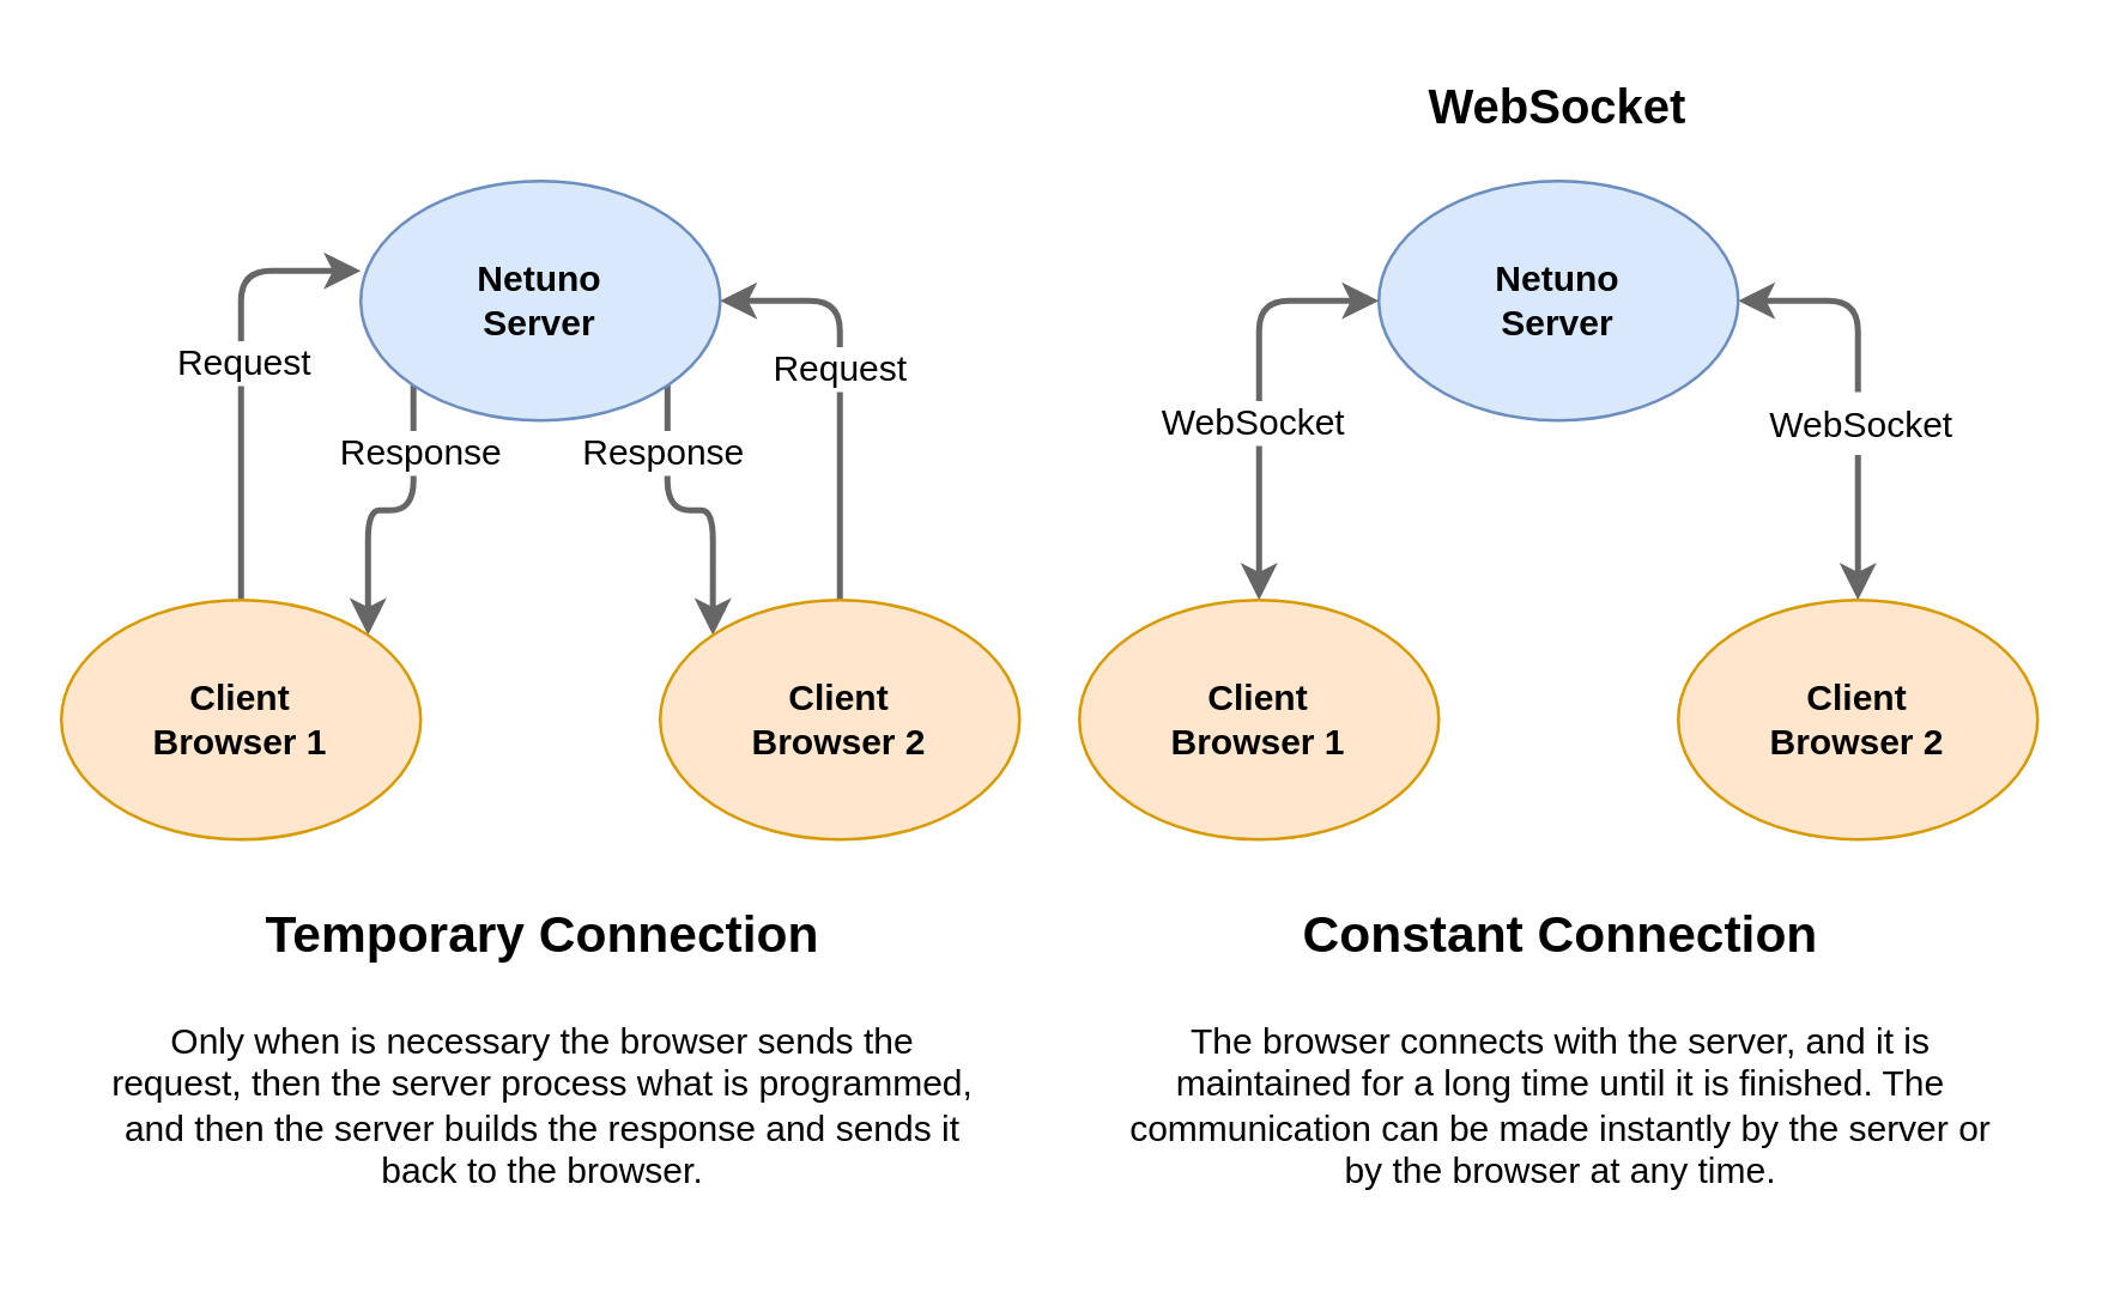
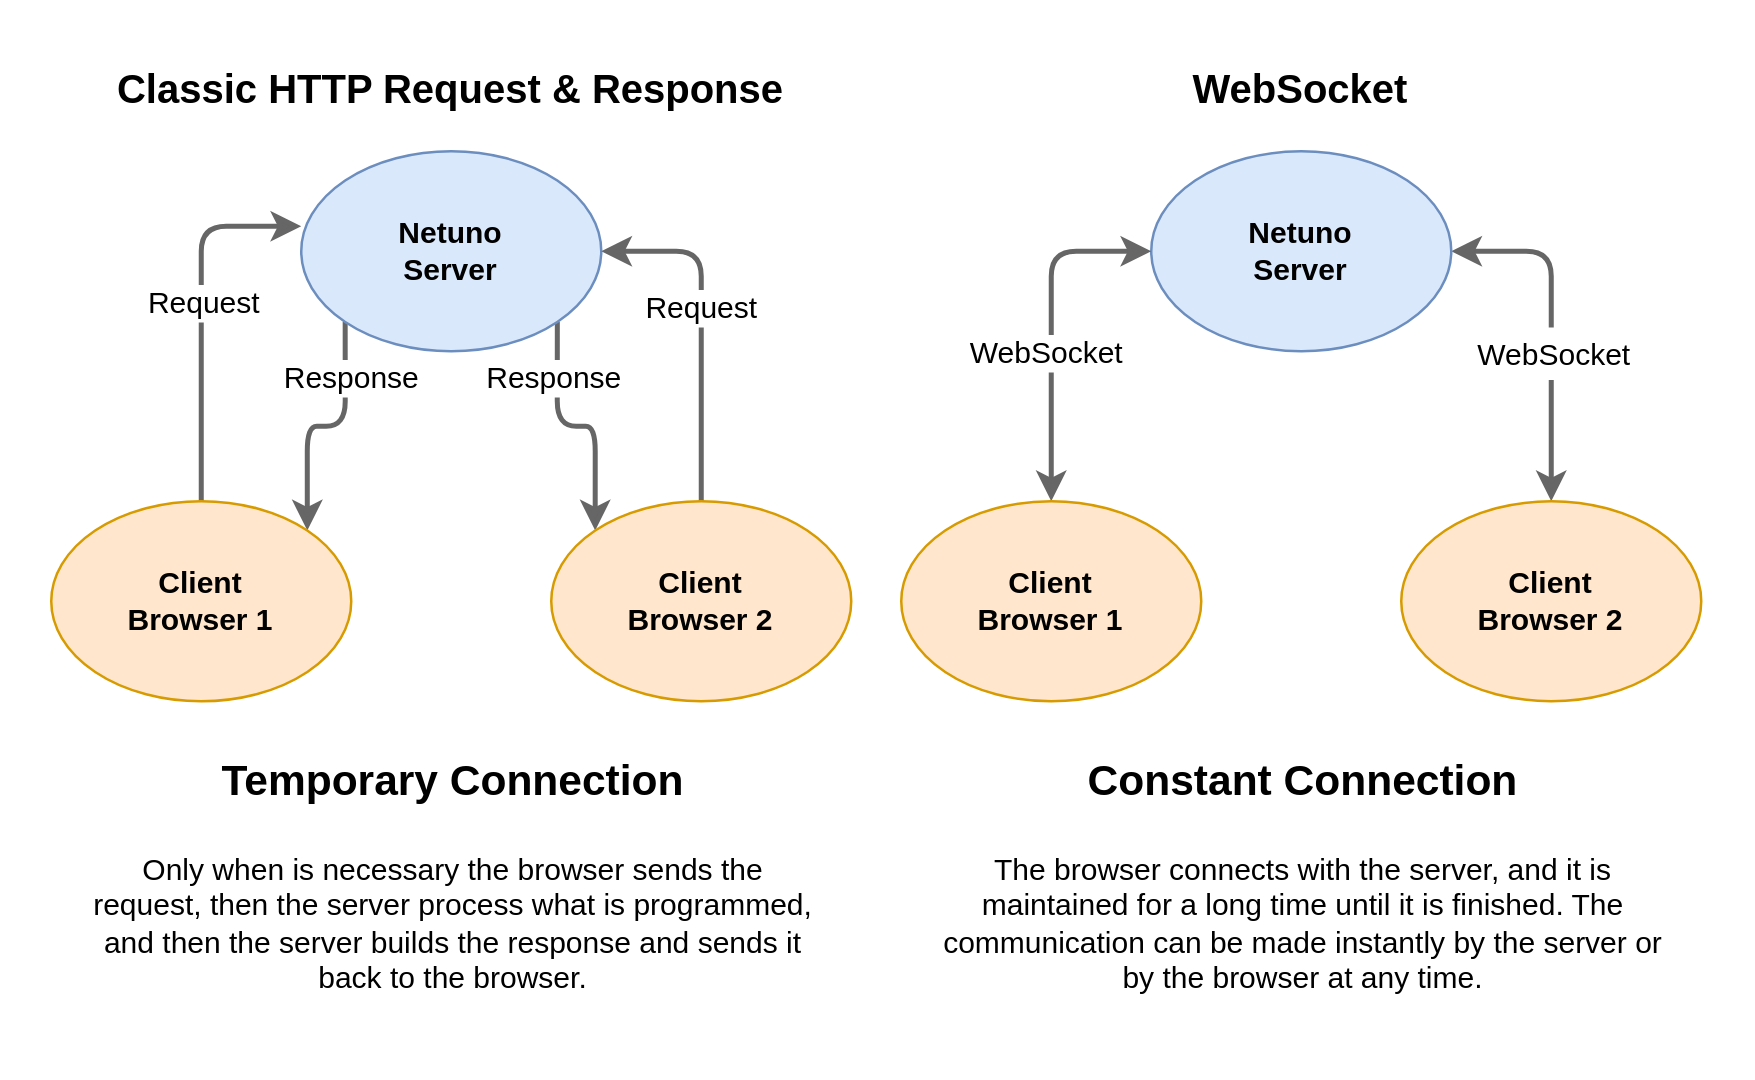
  <mxCell id="0" />
  <mxCell id="1" parent="0" />
  <mxCell id="2" style="edgeStyle=orthogonalEdgeStyle;rounded=1;orthogonalLoop=1;jettySize=auto;html=1;entryX=1;entryY=0;entryDx=0;entryDy=0;fontSize=16;exitX=0;exitY=1;exitDx=0;exitDy=0;fillColor=#f5f5f5;strokeColor=#666666;strokeWidth=2;" edge="1" parent="1" source="6" target="9"><mxGeometry relative="1" as="geometry" /></mxCell>
  <mxCell id="3" value="Response" style="edgeLabel;html=1;align=center;verticalAlign=middle;resizable=0;points=[];fontSize=12;" vertex="1" connectable="0" parent="2"><mxGeometry x="-0.21" y="-5" relative="1" as="geometry"><mxPoint x="7" y="-17" as="offset" /></mxGeometry></mxCell>
  <mxCell id="4" style="edgeStyle=orthogonalEdgeStyle;rounded=1;orthogonalLoop=1;jettySize=auto;html=1;entryX=0;entryY=0;entryDx=0;entryDy=0;fontSize=16;exitX=1;exitY=1;exitDx=0;exitDy=0;fillColor=#f5f5f5;strokeColor=#666666;strokeWidth=2;" edge="1" parent="1" source="6" target="12"><mxGeometry relative="1" as="geometry" /></mxCell>
  <mxCell id="5" value="Response" style="edgeLabel;html=1;align=center;verticalAlign=middle;resizable=0;points=[];fontSize=12;" vertex="1" connectable="0" parent="4"><mxGeometry x="-0.282" y="3" relative="1" as="geometry"><mxPoint x="-5" y="-13" as="offset" /></mxGeometry></mxCell>
  <mxCell id="6" value="Netuno&lt;br&gt;Server" style="ellipse;whiteSpace=wrap;html=1;fillColor=#dae8fc;strokeColor=#6c8ebf;fontStyle=1" vertex="1" parent="1"><mxGeometry x="120" y="60" width="120" height="80" as="geometry" /></mxCell>
  <mxCell id="7" style="edgeStyle=orthogonalEdgeStyle;rounded=1;orthogonalLoop=1;jettySize=auto;html=1;entryX=0;entryY=0.375;entryDx=0;entryDy=0;entryPerimeter=0;fontSize=16;fillColor=#f5f5f5;strokeColor=#666666;strokeWidth=2;" edge="1" parent="1" source="9" target="6"><mxGeometry relative="1" as="geometry" /></mxCell>
  <mxCell id="8" value="Request" style="edgeLabel;html=1;align=center;verticalAlign=middle;resizable=0;points=[];fontSize=12;" vertex="1" connectable="0" parent="7"><mxGeometry x="-0.251" y="-4" relative="1" as="geometry"><mxPoint x="-4" y="-24" as="offset" /></mxGeometry></mxCell>
  <mxCell id="9" value="Client&lt;br&gt;Browser 1" style="ellipse;whiteSpace=wrap;html=1;fillColor=#ffe6cc;strokeColor=#d79b00;fontStyle=1" vertex="1" parent="1"><mxGeometry x="20" y="200" width="120" height="80" as="geometry" /></mxCell>
  <mxCell id="10" style="edgeStyle=orthogonalEdgeStyle;rounded=1;orthogonalLoop=1;jettySize=auto;html=1;entryX=1;entryY=0.5;entryDx=0;entryDy=0;fontSize=16;fillColor=#f5f5f5;strokeColor=#666666;strokeWidth=2;" edge="1" parent="1" source="12" target="6"><mxGeometry relative="1" as="geometry" /></mxCell>
  <mxCell id="11" value="Request" style="edgeLabel;html=1;align=center;verticalAlign=middle;resizable=0;points=[];fontSize=12;" vertex="1" connectable="0" parent="10"><mxGeometry x="0.114" y="1" relative="1" as="geometry"><mxPoint as="offset" /></mxGeometry></mxCell>
  <mxCell id="12" value="Client&lt;br&gt;Browser 2" style="ellipse;whiteSpace=wrap;html=1;fillColor=#ffe6cc;strokeColor=#d79b00;fontStyle=1" vertex="1" parent="1"><mxGeometry x="220" y="200" width="120" height="80" as="geometry" /></mxCell>
  <mxCell id="13" style="edgeStyle=orthogonalEdgeStyle;rounded=1;orthogonalLoop=1;jettySize=auto;html=1;entryX=0.5;entryY=0;entryDx=0;entryDy=0;fontSize=12;startArrow=classic;startFill=1;strokeWidth=2;exitX=1;exitY=0.5;exitDx=0;exitDy=0;fillColor=#f5f5f5;strokeColor=#666666;" edge="1" parent="1" source="15" target="19"><mxGeometry relative="1" as="geometry" /></mxCell>
  <mxCell id="14" value="&lt;span style=&quot;font-size: 12px&quot;&gt;WebSocket&lt;/span&gt;" style="edgeLabel;html=1;align=center;verticalAlign=middle;resizable=0;points=[];fontSize=17;" vertex="1" connectable="0" parent="13"><mxGeometry x="-0.079" y="3" relative="1" as="geometry"><mxPoint x="-3" y="16" as="offset" /></mxGeometry></mxCell>
  <mxCell id="15" value="Netuno&lt;br&gt;Server" style="ellipse;whiteSpace=wrap;html=1;fillColor=#dae8fc;strokeColor=#6c8ebf;fontStyle=1" vertex="1" parent="1"><mxGeometry x="460" y="60" width="120" height="80" as="geometry" /></mxCell>
  <mxCell id="16" style="edgeStyle=orthogonalEdgeStyle;rounded=1;orthogonalLoop=1;jettySize=auto;html=1;entryX=0;entryY=0.5;entryDx=0;entryDy=0;fontSize=12;startArrow=classic;startFill=1;strokeWidth=2;fillColor=#f5f5f5;strokeColor=#666666;" edge="1" parent="1" source="18" target="15"><mxGeometry relative="1" as="geometry" /></mxCell>
  <mxCell id="17" value="WebSocket" style="edgeLabel;html=1;align=center;verticalAlign=middle;resizable=0;points=[];fontSize=12;" vertex="1" connectable="0" parent="16"><mxGeometry x="-0.136" y="3" relative="1" as="geometry"><mxPoint as="offset" /></mxGeometry></mxCell>
  <mxCell id="18" value="Client&lt;br&gt;Browser 1" style="ellipse;whiteSpace=wrap;html=1;fillColor=#ffe6cc;strokeColor=#d79b00;fontStyle=1" vertex="1" parent="1"><mxGeometry x="360" y="200" width="120" height="80" as="geometry" /></mxCell>
  <mxCell id="19" value="Client&lt;br&gt;Browser 2" style="ellipse;whiteSpace=wrap;html=1;fillColor=#ffe6cc;strokeColor=#d79b00;fontStyle=1" vertex="1" parent="1"><mxGeometry x="560" y="200" width="120" height="80" as="geometry" /></mxCell>
+ <mxCell id="20" value="Classic HTTP Request &amp;amp; Response" style="text;html=1;strokeColor=none;fillColor=none;align=center;verticalAlign=middle;whiteSpace=wrap;rounded=0;fontSize=16;fontStyle=1" vertex="1" parent="1"><mxGeometry x="20" y="20" width="320" height="30" as="geometry" /></mxCell>
  <mxCell id="21" value="WebSocket" style="text;html=1;strokeColor=none;fillColor=none;align=center;verticalAlign=middle;whiteSpace=wrap;rounded=0;fontSize=16;fontStyle=1" vertex="1" parent="1"><mxGeometry x="410" y="20" width="220" height="30" as="geometry" /></mxCell>
  <mxCell id="22" value="&lt;h1 style=&quot;text-align: center&quot;&gt;&lt;font style=&quot;font-size: 17px&quot;&gt;Temporary Connection&lt;/font&gt;&lt;/h1&gt;&lt;p style=&quot;text-align: center&quot;&gt;Only when is necessary the browser sends the request, then the server process what is programmed, and then the server builds the response and sends it back to the browser.&lt;/p&gt;" style="text;html=1;strokeColor=none;fillColor=none;spacing=5;spacingTop=-20;whiteSpace=wrap;overflow=hidden;rounded=0;fontSize=12;" vertex="1" parent="1"><mxGeometry x="30" y="290" width="300" height="120" as="geometry" /></mxCell>
  <mxCell id="23" value="&lt;h1 style=&quot;text-align: center&quot;&gt;&lt;font style=&quot;font-size: 17px&quot;&gt;Constant Connection&lt;/font&gt;&lt;/h1&gt;&lt;p style=&quot;text-align: center&quot;&gt;The browser connects with the server, and it is maintained for a long time until it is finished. The communication can be made instantly by the server or by the browser at any time.&lt;/p&gt;" style="text;html=1;strokeColor=none;fillColor=none;spacing=5;spacingTop=-20;whiteSpace=wrap;overflow=hidden;rounded=0;fontSize=12;" vertex="1" parent="1"><mxGeometry x="370" y="290" width="300" height="120" as="geometry" /></mxCell>
